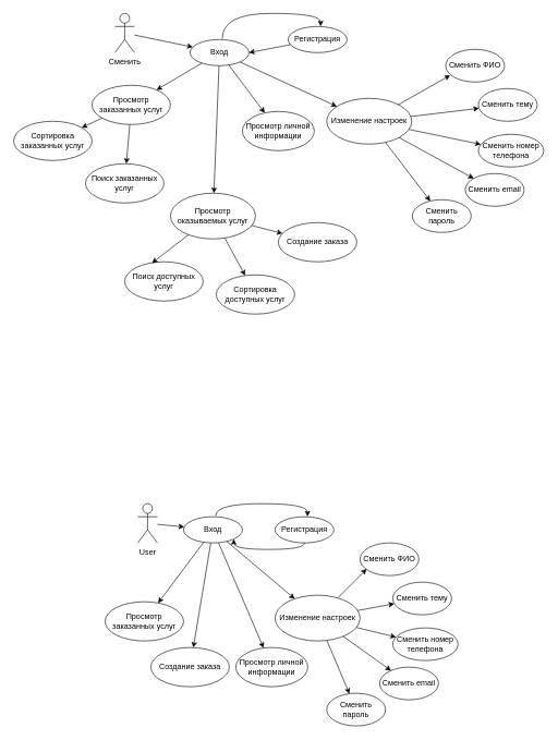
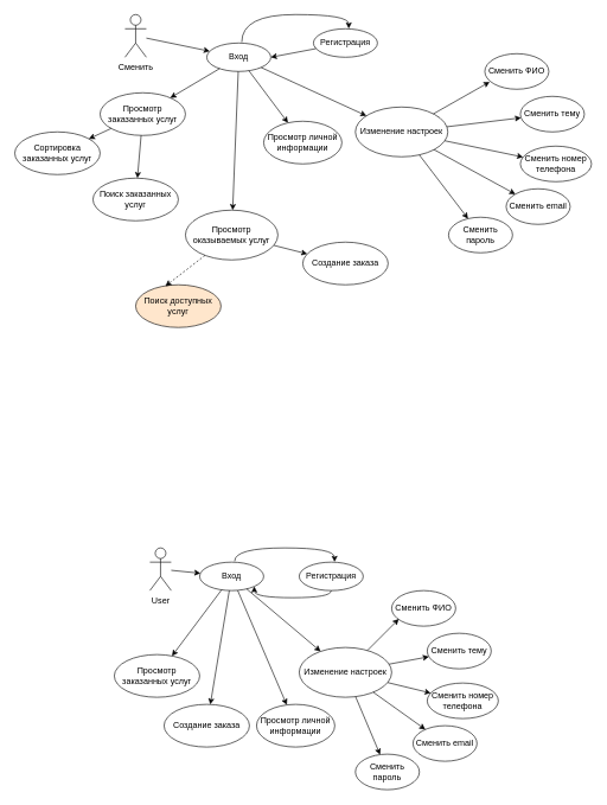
  <mxCell id="0" />
  <mxCell id="1" parent="0" />
  <mxCell id="2" value="Сменить" style="shape=umlActor;verticalLabelPosition=bottom;verticalAlign=top;html=1;outlineConnect=0;" vertex="1" parent="1"><mxGeometry x="175" y="20" width="30" height="60" as="geometry" /></mxCell>
  <mxCell id="3" value="Вход" style="ellipse;whiteSpace=wrap;html=1;" vertex="1" parent="1"><mxGeometry x="290" y="60" width="90" height="40" as="geometry" /></mxCell>
  <mxCell id="4" value="Регистрация" style="ellipse;whiteSpace=wrap;html=1;" vertex="1" parent="1"><mxGeometry x="440" y="40" width="90" height="40" as="geometry" /></mxCell>
  <mxCell id="5" value="" style="curved=1;endArrow=classic;html=1;exitX=0.547;exitY=-0.032;exitDx=0;exitDy=0;exitPerimeter=0;entryX=0.552;entryY=-0.008;entryDx=0;entryDy=0;entryPerimeter=0;edgeStyle=orthogonalEdgeStyle;" edge="1" parent="1" source="3" target="4"><mxGeometry width="50" height="50" relative="1" as="geometry"><mxPoint x="440" y="80" as="sourcePoint" /><mxPoint x="490" y="30" as="targetPoint" /><Array as="points"><mxPoint x="339" y="20" /><mxPoint x="490" y="20" /></Array></mxGeometry></mxCell>
  <mxCell id="6" value="" style="endArrow=classic;html=1;" edge="1" parent="1" source="2" target="3"><mxGeometry width="50" height="50" relative="1" as="geometry"><mxPoint x="430" y="220" as="sourcePoint" /><mxPoint x="480" y="170" as="targetPoint" /></mxGeometry></mxCell>
  <mxCell id="7" value="Просмотр личной информации" style="ellipse;whiteSpace=wrap;html=1;" vertex="1" parent="1"><mxGeometry x="370" y="170" width="110" height="60" as="geometry" /></mxCell>
  <mxCell id="8" value="" style="endArrow=classic;html=1;" edge="1" parent="1" source="3" target="7"><mxGeometry width="50" height="50" relative="1" as="geometry"><mxPoint x="430" y="220" as="sourcePoint" /><mxPoint x="480" y="170" as="targetPoint" /></mxGeometry></mxCell>
  <mxCell id="9" value="Изменение настроек" style="ellipse;whiteSpace=wrap;html=1;" vertex="1" parent="1"><mxGeometry x="499" y="150" width="130" height="70" as="geometry" /></mxCell>
  <mxCell id="10" value="" style="endArrow=classic;html=1;" edge="1" parent="1" source="3" target="9"><mxGeometry width="50" height="50" relative="1" as="geometry"><mxPoint x="430" y="230" as="sourcePoint" /><mxPoint x="480" y="180" as="targetPoint" /></mxGeometry></mxCell>
  <mxCell id="11" value="Просмотр заказанных услуг" style="ellipse;whiteSpace=wrap;html=1;" vertex="1" parent="1"><mxGeometry y="130" width="120" height="60" as="geometry" x="140" /></mxCell>
  <mxCell id="12" value="" style="endArrow=classic;html=1;" edge="1" parent="1" source="3" target="11"><mxGeometry width="50" height="50" relative="1" as="geometry"><mxPoint x="580" y="120" as="sourcePoint" /><mxPoint x="630" y="70" as="targetPoint" /></mxGeometry></mxCell>
  <mxCell id="13" value="Сменить тему" style="ellipse;whiteSpace=wrap;html=1;" vertex="1" parent="1"><mxGeometry x="731" y="135" width="90" height="50" as="geometry" /></mxCell>
  <mxCell id="14" value="Сменить номер телефона" style="ellipse;whiteSpace=wrap;html=1;" vertex="1" parent="1"><mxGeometry x="731" y="205" width="100" height="50" as="geometry" /></mxCell>
  <mxCell id="15" value="Сменить email" style="ellipse;whiteSpace=wrap;html=1;" vertex="1" parent="1"><mxGeometry x="711" y="265" width="90" height="50" as="geometry" /></mxCell>
  <mxCell id="16" value="Сменить пароль" style="ellipse;whiteSpace=wrap;html=1;" vertex="1" parent="1"><mxGeometry x="630" y="305" width="90" height="50" as="geometry" /></mxCell>
  <mxCell id="17" value="Сменить ФИО" style="ellipse;whiteSpace=wrap;html=1;" vertex="1" parent="1"><mxGeometry x="681" y="75" width="90" height="50" as="geometry" /></mxCell>
  <mxCell id="18" value="" style="endArrow=classic;html=1;entryX=0.076;entryY=0.794;entryDx=0;entryDy=0;entryPerimeter=0;" edge="1" parent="1" source="9" target="17"><mxGeometry width="50" height="50" relative="1" as="geometry"><mxPoint x="520" y="190" as="sourcePoint" /><mxPoint x="570" y="140" as="targetPoint" /></mxGeometry></mxCell>
  <mxCell id="19" value="" style="endArrow=classic;html=1;" edge="1" parent="1" source="9" target="13"><mxGeometry width="50" height="50" relative="1" as="geometry"><mxPoint x="535.816" y="194.184" as="sourcePoint" /><mxPoint x="580" y="150" as="targetPoint" /></mxGeometry></mxCell>
  <mxCell id="20" value="" style="endArrow=classic;html=1;" edge="1" parent="1" source="9" target="14"><mxGeometry width="50" height="50" relative="1" as="geometry"><mxPoint x="566.46" y="213.607" as="sourcePoint" /><mxPoint x="622.321" y="202.926" as="targetPoint" /></mxGeometry></mxCell>
  <mxCell id="21" value="" style="endArrow=classic;html=1;" edge="1" parent="1" source="9" target="15"><mxGeometry width="50" height="50" relative="1" as="geometry"><mxPoint x="564.448" y="239.154" as="sourcePoint" /><mxPoint x="625.032" y="254.07" as="targetPoint" /></mxGeometry></mxCell>
  <mxCell id="22" value="" style="endArrow=classic;html=1;" edge="1" parent="1" source="9" target="16"><mxGeometry width="50" height="50" relative="1" as="geometry"><mxPoint x="544.128" y="252.948" as="sourcePoint" /><mxPoint x="617.373" y="305.266" as="targetPoint" /></mxGeometry></mxCell>
  <mxCell id="23" value="&lt;div&gt;User&lt;/div&gt;" style="shape=umlActor;verticalLabelPosition=bottom;verticalAlign=top;html=1;outlineConnect=0;" vertex="1" parent="1"><mxGeometry x="210" y="770" width="30" height="60" as="geometry" /></mxCell>
  <mxCell id="24" value="Вход" style="ellipse;whiteSpace=wrap;html=1;" vertex="1" parent="1"><mxGeometry x="280" y="790" width="90" height="40" as="geometry" /></mxCell>
  <mxCell id="25" value="Регистрация" style="ellipse;whiteSpace=wrap;html=1;" vertex="1" parent="1"><mxGeometry x="420" y="790" width="90" height="40" as="geometry" /></mxCell>
  <mxCell id="26" value="" style="curved=1;endArrow=classic;html=1;exitX=0.547;exitY=-0.032;exitDx=0;exitDy=0;exitPerimeter=0;entryX=0.552;entryY=-0.008;entryDx=0;entryDy=0;entryPerimeter=0;edgeStyle=orthogonalEdgeStyle;" edge="1" parent="1" source="24" target="25"><mxGeometry width="50" height="50" relative="1" as="geometry"><mxPoint x="430" y="810" as="sourcePoint" /><mxPoint x="480" y="760" as="targetPoint" /><Array as="points"><mxPoint x="329" y="770" /><mxPoint x="470" y="770" /></Array></mxGeometry></mxCell>
  <mxCell id="27" value="" style="curved=1;endArrow=classic;html=1;edgeStyle=orthogonalEdgeStyle;exitX=0.5;exitY=1;exitDx=0;exitDy=0;entryX=1;entryY=1;entryDx=0;entryDy=0;" edge="1" parent="1" source="25" target="24"><mxGeometry width="50" height="50" relative="1" as="geometry"><mxPoint x="330" y="832" as="sourcePoint" /><mxPoint x="330" y="880" as="targetPoint" /><Array as="points"><mxPoint x="465" y="840" /><mxPoint x="357" y="840" /></Array></mxGeometry></mxCell>
  <mxCell id="28" value="" style="endArrow=classic;html=1;" edge="1" parent="1" source="23" target="24"><mxGeometry width="50" height="50" relative="1" as="geometry"><mxPoint x="420" y="950" as="sourcePoint" /><mxPoint x="470" y="900" as="targetPoint" /></mxGeometry></mxCell>
  <mxCell id="29" value="Просмотр личной информации" style="ellipse;whiteSpace=wrap;html=1;" vertex="1" parent="1"><mxGeometry x="360" y="990" width="110" height="60" as="geometry" /></mxCell>
  <mxCell id="30" value="" style="endArrow=classic;html=1;" edge="1" parent="1" source="24" target="29"><mxGeometry width="50" height="50" relative="1" as="geometry"><mxPoint x="420" y="950" as="sourcePoint" /><mxPoint x="470" y="900" as="targetPoint" /></mxGeometry></mxCell>
  <mxCell id="31" value="Изменение настроек" style="ellipse;whiteSpace=wrap;html=1;" vertex="1" parent="1"><mxGeometry x="420" y="910" width="130" height="70" as="geometry" /></mxCell>
  <mxCell id="32" value="" style="endArrow=classic;html=1;" edge="1" parent="1" source="24" target="31"><mxGeometry width="50" height="50" relative="1" as="geometry"><mxPoint x="420" y="960" as="sourcePoint" /><mxPoint x="470" y="910" as="targetPoint" /></mxGeometry></mxCell>
  <mxCell id="33" value="Создание заказа" style="ellipse;whiteSpace=wrap;html=1;" vertex="1" parent="1"><mxGeometry x="230" y="990" width="120" height="60" as="geometry" /></mxCell>
  <mxCell id="34" value="" style="endArrow=classic;html=1;" edge="1" parent="1" source="24" target="33"><mxGeometry width="50" height="50" relative="1" as="geometry"><mxPoint x="420" y="960" as="sourcePoint" /><mxPoint x="470" y="910" as="targetPoint" /></mxGeometry></mxCell>
  <mxCell id="35" value="Просмотр заказанных услуг" style="ellipse;whiteSpace=wrap;html=1;" vertex="1" parent="1"><mxGeometry x="160" y="920" width="120" height="60" as="geometry" /></mxCell>
  <mxCell id="36" value="" style="endArrow=classic;html=1;" edge="1" parent="1" source="24" target="35"><mxGeometry width="50" height="50" relative="1" as="geometry"><mxPoint x="570" y="850" as="sourcePoint" /><mxPoint x="620" y="800" as="targetPoint" /></mxGeometry></mxCell>
  <mxCell id="37" value="Сменить тему" style="ellipse;whiteSpace=wrap;html=1;" vertex="1" parent="1"><mxGeometry x="600" y="890" width="90" height="50" as="geometry" /></mxCell>
  <mxCell id="38" value="Сменить номер телефона" style="ellipse;whiteSpace=wrap;html=1;" vertex="1" parent="1"><mxGeometry x="600" y="960" width="100" height="50" as="geometry" /></mxCell>
  <mxCell id="39" value="Сменить email" style="ellipse;whiteSpace=wrap;html=1;" vertex="1" parent="1"><mxGeometry x="580" y="1020" width="90" height="50" as="geometry" /></mxCell>
  <mxCell id="40" value="Сменить пароль" style="ellipse;whiteSpace=wrap;html=1;" vertex="1" parent="1"><mxGeometry x="499" y="1060" width="90" height="50" as="geometry" /></mxCell>
  <mxCell id="41" value="Сменить ФИО" style="ellipse;whiteSpace=wrap;html=1;" vertex="1" parent="1"><mxGeometry x="550" y="830" width="90" height="50" as="geometry" /></mxCell>
  <mxCell id="42" value="" style="endArrow=classic;html=1;" edge="1" parent="1" source="31"><mxGeometry width="50" height="50" relative="1" as="geometry"><mxPoint x="510" y="920" as="sourcePoint" /><mxPoint x="560" y="870" as="targetPoint" /></mxGeometry></mxCell>
  <mxCell id="43" value="" style="endArrow=classic;html=1;" edge="1" parent="1" source="31" target="37"><mxGeometry width="50" height="50" relative="1" as="geometry"><mxPoint x="525.816" y="924.184" as="sourcePoint" /><mxPoint x="570" y="880" as="targetPoint" /></mxGeometry></mxCell>
  <mxCell id="44" value="" style="endArrow=classic;html=1;" edge="1" parent="1" source="31" target="38"><mxGeometry width="50" height="50" relative="1" as="geometry"><mxPoint x="556.46" y="943.607" as="sourcePoint" /><mxPoint x="612.321" y="932.926" as="targetPoint" /></mxGeometry></mxCell>
  <mxCell id="45" value="" style="endArrow=classic;html=1;" edge="1" parent="1" source="31" target="39"><mxGeometry width="50" height="50" relative="1" as="geometry"><mxPoint x="554.448" y="969.154" as="sourcePoint" /><mxPoint x="615.032" y="984.07" as="targetPoint" /></mxGeometry></mxCell>
  <mxCell id="46" value="" style="endArrow=classic;html=1;" edge="1" parent="1" source="31" target="40"><mxGeometry width="50" height="50" relative="1" as="geometry"><mxPoint x="534.128" y="982.948" as="sourcePoint" /><mxPoint x="607.373" y="1035.266" as="targetPoint" /></mxGeometry></mxCell>
  <mxCell id="47" value="Просмотр оказываемых услуг" style="ellipse;whiteSpace=wrap;html=1;" vertex="1" parent="1"><mxGeometry x="260" y="295" width="130" height="70" as="geometry" /></mxCell>
  <mxCell id="48" value="" style="endArrow=classic;html=1;" edge="1" parent="1" source="3" target="47"><mxGeometry width="50" height="50" relative="1" as="geometry"><mxPoint x="346.807" y="109.984" as="sourcePoint" /><mxPoint x="357.287" y="220.031" as="targetPoint" /></mxGeometry></mxCell>
- <mxCell id="49" value="Сортировка доступных услуг" style="ellipse;whiteSpace=wrap;html=1;" vertex="1" parent="1"><mxGeometry x="330" y="420" width="120" height="60" as="geometry" /></mxCell>
- <mxCell id="50" value="" style="endArrow=classic;html=1;" edge="1" parent="1" source="47" target="49"><mxGeometry width="50" height="50" relative="1" as="geometry"><mxPoint x="301" y="220" as="sourcePoint" /><mxPoint x="400" y="250" as="targetPoint" /></mxGeometry></mxCell>
- <mxCell id="51" value="Поиск доступных  услуг" style="ellipse;whiteSpace=wrap;html=1;" vertex="1" parent="1"><mxGeometry x="190" y="400" width="120" height="60" as="geometry" /></mxCell>
- <mxCell id="52" value="" style="endArrow=classic;html=1;entryX=0.348;entryY=0.032;entryDx=0;entryDy=0;entryPerimeter=0;" edge="1" parent="1" source="47" target="51"><mxGeometry width="50" height="50" relative="1" as="geometry"><mxPoint x="350" y="300" as="sourcePoint" /><mxPoint x="400" y="250" as="targetPoint" /></mxGeometry></mxCell>
+ <mxCell id="51" value="Поиск доступных  услуг" style="ellipse;whiteSpace=wrap;html=1;fillColor=#ffe6cc;" vertex="1" parent="1"><mxGeometry x="190" y="400" width="120" height="60" as="geometry" /></mxCell>
+ <mxCell id="52" value="" style="endArrow=classic;html=1;entryX=0.348;entryY=0.032;entryDx=0;entryDy=0;entryPerimeter=0;dashed=1;" edge="1" parent="1" source="47" target="51"><mxGeometry width="50" height="50" relative="1" as="geometry"><mxPoint x="350" y="300" as="sourcePoint" /><mxPoint x="400" y="250" as="targetPoint" /></mxGeometry></mxCell>
  <mxCell id="53" value="Сортировка заказанных услуг" style="ellipse;whiteSpace=wrap;html=1;" vertex="1" parent="1"><mxGeometry x="20" y="185" width="120" height="60" as="geometry" /></mxCell>
  <mxCell id="54" value="Поиск заказанных  услуг" style="ellipse;whiteSpace=wrap;html=1;" vertex="1" parent="1"><mxGeometry x="130" y="250" width="120" height="60" as="geometry" /></mxCell>
  <mxCell id="55" value="" style="endArrow=classic;html=1;" edge="1" parent="1" source="11" target="54"><mxGeometry width="50" height="50" relative="1" as="geometry"><mxPoint x="350" y="300" as="sourcePoint" /><mxPoint x="210" y="260" as="targetPoint" /></mxGeometry></mxCell>
  <mxCell id="56" value="" style="endArrow=classic;html=1;" edge="1" parent="1" source="11" target="53"><mxGeometry width="50" height="50" relative="1" as="geometry"><mxPoint x="207.464" y="199.973" as="sourcePoint" /><mxPoint x="202.412" y="260.024" as="targetPoint" /></mxGeometry></mxCell>
  <mxCell id="57" style="edgeStyle=orthogonalEdgeStyle;curved=1;rounded=0;orthogonalLoop=1;jettySize=auto;html=1;exitX=0.5;exitY=1;exitDx=0;exitDy=0;" edge="1" parent="1" source="15" target="15"><mxGeometry relative="1" as="geometry" /></mxCell>
  <mxCell id="58" value="" style="endArrow=classic;html=1;entryX=1;entryY=0.5;entryDx=0;entryDy=0;" edge="1" parent="1" source="4" target="3"><mxGeometry width="50" height="50" relative="1" as="geometry"><mxPoint x="350" y="340" as="sourcePoint" /><mxPoint x="400" y="290" as="targetPoint" /></mxGeometry></mxCell>
  <mxCell id="59" value="" style="endArrow=classic;html=1;" edge="1" parent="1" source="47" target="60"><mxGeometry width="50" height="50" relative="1" as="geometry"><mxPoint x="385.716" y="361.892" as="sourcePoint" /><mxPoint x="460" y="370" as="targetPoint" /></mxGeometry></mxCell>
  <mxCell id="60" value="Создание заказа" style="ellipse;whiteSpace=wrap;html=1;" vertex="1" parent="1"><mxGeometry x="425" y="340" width="120" height="60" as="geometry" /></mxCell>
